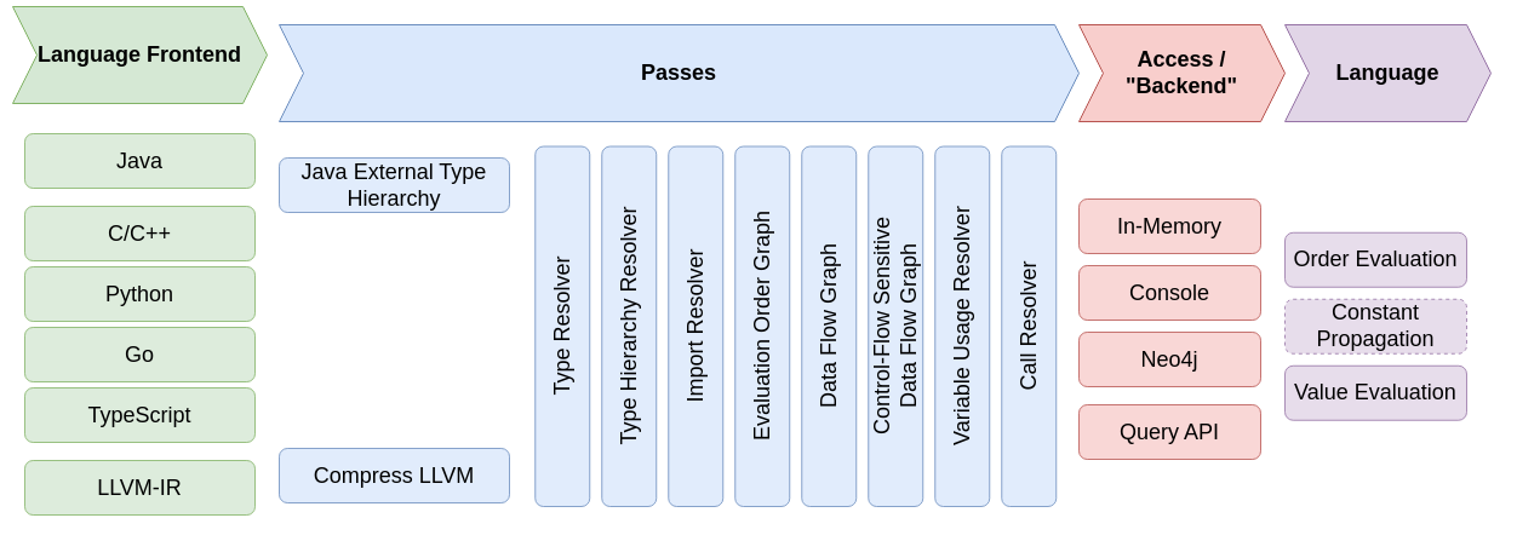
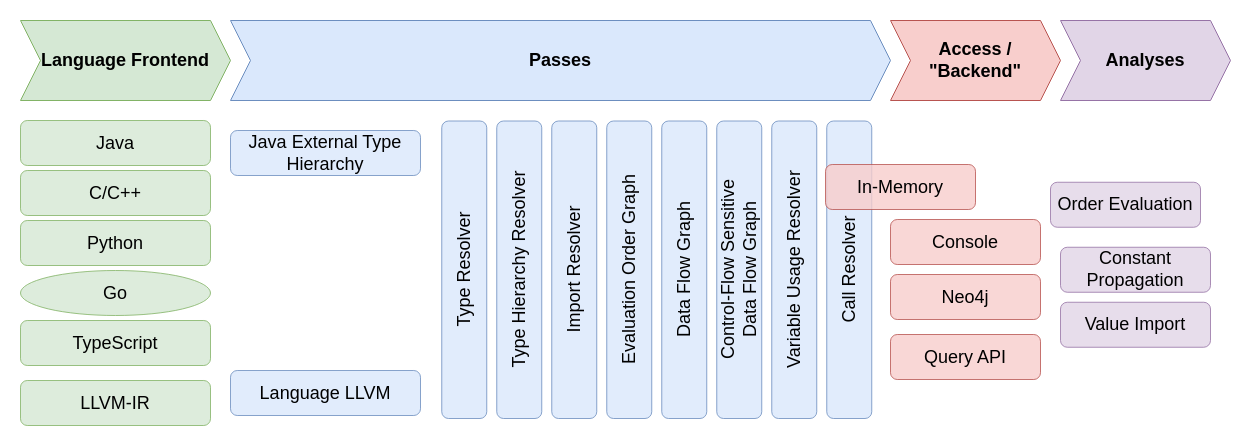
  <mxCell id="0" />
  <mxCell id="1" parent="0" />
- <mxCell id="2" value="&lt;font style=&quot;font-size: 18px;&quot;&gt;&lt;b&gt;Language Frontend&lt;/b&gt;&lt;/font&gt;" style="shape=step;perimeter=stepPerimeter;whiteSpace=wrap;html=1;fixedSize=1;fillColor=#d5e8d4;strokeColor=#82b366;" vertex="1" parent="1"><mxGeometry x="10" y="5" width="210" height="80" as="geometry" /></mxCell>
+ <mxCell id="2" value="&lt;font style=&quot;font-size: 18px;&quot;&gt;&lt;b&gt;Language Frontend&lt;/b&gt;&lt;/font&gt;" style="shape=step;perimeter=stepPerimeter;whiteSpace=wrap;html=1;fixedSize=1;fillColor=#d5e8d4;strokeColor=#82b366;" vertex="1" parent="1"><mxGeometry x="20" y="20" width="210" height="80" as="geometry" /></mxCell>
  <mxCell id="3" value="&lt;font style=&quot;font-size: 18px;&quot;&gt;&lt;b&gt;Passes&lt;/b&gt;&lt;/font&gt;" style="shape=step;perimeter=stepPerimeter;whiteSpace=wrap;html=1;fixedSize=1;fillColor=#dae8fc;strokeColor=#6c8ebf;" vertex="1" parent="1"><mxGeometry x="230" y="20" width="660" height="80" as="geometry" /></mxCell>
- <mxCell id="4" value="Java" style="rounded=1;whiteSpace=wrap;html=1;fontSize=18;fillColor=#d5e8d4;strokeColor=#82b366;opacity=80;" vertex="1" parent="1"><mxGeometry x="20" y="110" width="190" height="45" as="geometry" /></mxCell>
+ <mxCell id="4" value="Java" style="rounded=1;whiteSpace=wrap;html=1;fontSize=18;fillColor=#d5e8d4;strokeColor=#82b366;opacity=80;" vertex="1" parent="1"><mxGeometry x="20" y="120" width="190" height="45" as="geometry" /></mxCell>
  <mxCell id="5" value="&lt;div&gt;C/C++&lt;/div&gt;" style="rounded=1;whiteSpace=wrap;html=1;fontSize=18;fillColor=#d5e8d4;strokeColor=#82b366;opacity=80;" vertex="1" parent="1"><mxGeometry x="20" y="170" width="190" height="45" as="geometry" /></mxCell>
  <mxCell id="6" value="Python" style="rounded=1;whiteSpace=wrap;html=1;fontSize=18;fillColor=#d5e8d4;strokeColor=#82b366;opacity=80;" vertex="1" parent="1"><mxGeometry x="20" y="220" width="190" height="45" as="geometry" /></mxCell>
- <mxCell id="7" value="Go" style="rounded=1;whiteSpace=wrap;html=1;fontSize=18;fillColor=#d5e8d4;strokeColor=#82b366;opacity=80;" vertex="1" parent="1"><mxGeometry x="20" y="270" width="190" height="45" as="geometry" /></mxCell>
+ <mxCell id="7" value="Go" style="ellipse;whiteSpace=wrap;html=1;fontSize=18;fillColor=#d5e8d4;strokeColor=#82b366;opacity=80;" vertex="1" parent="1"><mxGeometry x="20" y="270" width="190" height="45" as="geometry" /></mxCell>
  <mxCell id="8" value="TypeScript" style="rounded=1;whiteSpace=wrap;html=1;fontSize=18;fillColor=#d5e8d4;strokeColor=#82b366;opacity=80;" vertex="1" parent="1"><mxGeometry x="20" y="320" width="190" height="45" as="geometry" /></mxCell>
  <mxCell id="9" value="LLVM-IR" style="rounded=1;whiteSpace=wrap;html=1;fontSize=18;fillColor=#d5e8d4;strokeColor=#82b366;opacity=80;" vertex="1" parent="1"><mxGeometry x="20" y="380" width="190" height="45" as="geometry" /></mxCell>
  <mxCell id="10" value="Java External Type Hierarchy" style="rounded=1;whiteSpace=wrap;html=1;fontSize=18;fillColor=#dae8fc;strokeColor=#6c8ebf;opacity=80;" vertex="1" parent="1"><mxGeometry x="230" y="130" width="190" height="45" as="geometry" /></mxCell>
- <mxCell id="11" value="Compress LLVM" style="rounded=1;whiteSpace=wrap;html=1;fontSize=18;fillColor=#dae8fc;strokeColor=#6c8ebf;opacity=80;" vertex="1" parent="1"><mxGeometry x="230" y="370" width="190" height="45" as="geometry" /></mxCell>
+ <mxCell id="11" value="Language LLVM" style="rounded=1;whiteSpace=wrap;html=1;fontSize=18;fillColor=#dae8fc;strokeColor=#6c8ebf;opacity=80;" vertex="1" parent="1"><mxGeometry x="230" y="370" width="190" height="45" as="geometry" /></mxCell>
  <mxCell id="12" value="&lt;div&gt;Type Resolver&lt;/div&gt;" style="rounded=1;whiteSpace=wrap;html=1;fontSize=18;rotation=-90;fillColor=#dae8fc;strokeColor=#6c8ebf;opacity=80;" vertex="1" parent="1"><mxGeometry x="315" y="246.75" width="297.5" height="45" as="geometry" /></mxCell>
  <mxCell id="13" value="&lt;div&gt;Type Hierarchy Resolver&lt;/div&gt;" style="rounded=1;whiteSpace=wrap;html=1;fontSize=18;rotation=-90;fillColor=#dae8fc;strokeColor=#6c8ebf;opacity=80;" vertex="1" parent="1"><mxGeometry x="370" y="246.75" width="297.5" height="45" as="geometry" /></mxCell>
  <mxCell id="14" value="Import Resolver" style="rounded=1;whiteSpace=wrap;html=1;fontSize=18;rotation=-90;fillColor=#dae8fc;strokeColor=#6c8ebf;opacity=80;" vertex="1" parent="1"><mxGeometry x="425" y="246.75" width="297.5" height="45" as="geometry" /></mxCell>
  <mxCell id="15" value="&lt;div&gt;Evaluation Order Graph&lt;/div&gt;" style="rounded=1;whiteSpace=wrap;html=1;fontSize=18;rotation=-90;fillColor=#dae8fc;strokeColor=#6c8ebf;opacity=80;" vertex="1" parent="1"><mxGeometry x="480" y="246.75" width="297.5" height="45" as="geometry" /></mxCell>
  <mxCell id="16" value="&lt;div&gt;Data Flow Graph&lt;/div&gt;" style="rounded=1;whiteSpace=wrap;html=1;fontSize=18;rotation=-90;fillColor=#dae8fc;strokeColor=#6c8ebf;opacity=80;" vertex="1" parent="1"><mxGeometry x="535" y="246.75" width="297.5" height="45" as="geometry" /></mxCell>
  <mxCell id="17" value="&lt;div&gt;Control-Flow Sensitive &lt;br&gt;&lt;/div&gt;&lt;div&gt;Data Flow Graph&lt;/div&gt;" style="rounded=1;whiteSpace=wrap;html=1;fontSize=18;rotation=-90;fillColor=#dae8fc;strokeColor=#6c8ebf;opacity=80;" vertex="1" parent="1"><mxGeometry x="590" y="246.75" width="297.5" height="45" as="geometry" /></mxCell>
  <mxCell id="18" value="&lt;div&gt;Variable Usage Resolver&lt;/div&gt;" style="rounded=1;whiteSpace=wrap;html=1;fontSize=18;rotation=-90;fillColor=#dae8fc;strokeColor=#6c8ebf;opacity=80;" vertex="1" parent="1"><mxGeometry x="645" y="246.75" width="297.5" height="45" as="geometry" /></mxCell>
  <mxCell id="19" value="&lt;div&gt;Call Resolver&lt;br&gt;&lt;/div&gt;" style="rounded=1;whiteSpace=wrap;html=1;fontSize=18;rotation=-90;fillColor=#dae8fc;strokeColor=#6c8ebf;opacity=80;" vertex="1" parent="1"><mxGeometry x="700" y="246.75" width="297.5" height="45" as="geometry" /></mxCell>
  <mxCell id="20" value="&lt;b&gt;&lt;font style=&quot;font-size: 18px;&quot;&gt;Access / &quot;Backend&quot;&lt;br&gt;&lt;/font&gt;&lt;/b&gt;" style="shape=step;perimeter=stepPerimeter;whiteSpace=wrap;html=1;fixedSize=1;fillColor=#f8cecc;strokeColor=#b85450;" vertex="1" parent="1"><mxGeometry x="890" y="20" width="170" height="80" as="geometry" /></mxCell>
- <mxCell id="21" value="In-Memory" style="rounded=1;whiteSpace=wrap;html=1;fontSize=18;fillColor=#f8cecc;strokeColor=#b85450;opacity=80;" vertex="1" parent="1"><mxGeometry x="890" y="164" width="150" height="45" as="geometry" /></mxCell>
+ <mxCell id="21" value="In-Memory" style="rounded=1;whiteSpace=wrap;html=1;fontSize=18;fillColor=#f8cecc;strokeColor=#b85450;opacity=80;" vertex="1" parent="1"><mxGeometry x="825" y="164" width="150" height="45" as="geometry" /></mxCell>
  <mxCell id="22" value="Console" style="rounded=1;whiteSpace=wrap;html=1;fontSize=18;fillColor=#f8cecc;strokeColor=#b85450;opacity=80;" vertex="1" parent="1"><mxGeometry x="890" y="219" width="150" height="45" as="geometry" /></mxCell>
  <mxCell id="23" value="Neo4j" style="rounded=1;whiteSpace=wrap;html=1;fontSize=18;fillColor=#f8cecc;strokeColor=#b85450;opacity=80;" vertex="1" parent="1"><mxGeometry x="890" y="274" width="150" height="45" as="geometry" /></mxCell>
  <mxCell id="24" value="Query API" style="rounded=1;whiteSpace=wrap;html=1;fontSize=18;fillColor=#f8cecc;strokeColor=#b85450;opacity=80;" vertex="1" parent="1"><mxGeometry x="890" y="334" width="150" height="45" as="geometry" /></mxCell>
- <mxCell id="25" value="&lt;b&gt;&lt;font style=&quot;font-size: 18px;&quot;&gt;Language&lt;/font&gt;&lt;/b&gt;" style="shape=step;perimeter=stepPerimeter;whiteSpace=wrap;html=1;fixedSize=1;fillColor=#e1d5e7;strokeColor=#9673a6;" vertex="1" parent="1"><mxGeometry x="1060" y="20" width="170" height="80" as="geometry" /></mxCell>
- <mxCell id="26" value="Order Evaluation" style="rounded=1;whiteSpace=wrap;html=1;fontSize=18;fillColor=#e1d5e7;strokeColor=#9673a6;opacity=80;" vertex="1" parent="1"><mxGeometry x="1060" y="191.75" width="150" height="45" as="geometry" /></mxCell>
- <mxCell id="27" value="Value Evaluation" style="rounded=1;whiteSpace=wrap;html=1;fontSize=18;fillColor=#e1d5e7;strokeColor=#9673a6;opacity=80;" vertex="1" parent="1"><mxGeometry x="1060" y="301.75" width="150" height="45" as="geometry" /></mxCell>
- <mxCell id="28" value="Constant Propagation" style="rounded=1;whiteSpace=wrap;html=1;fontSize=18;fillColor=#e1d5e7;strokeColor=#9673a6;opacity=80;dashed=1;" vertex="1" parent="1"><mxGeometry x="1060" y="246.75" width="150" height="45" as="geometry" /></mxCell>
+ <mxCell id="25" value="&lt;b&gt;&lt;font style=&quot;font-size: 18px;&quot;&gt;Analyses&lt;/font&gt;&lt;/b&gt;" style="shape=step;perimeter=stepPerimeter;whiteSpace=wrap;html=1;fixedSize=1;fillColor=#e1d5e7;strokeColor=#9673a6;" vertex="1" parent="1"><mxGeometry x="1060" y="20" width="170" height="80" as="geometry" /></mxCell>
+ <mxCell id="26" value="Order Evaluation" style="rounded=1;whiteSpace=wrap;html=1;fontSize=18;fillColor=#e1d5e7;strokeColor=#9673a6;opacity=80;" vertex="1" parent="1"><mxGeometry x="1050" y="181.75" width="150" height="45" as="geometry" /></mxCell>
+ <mxCell id="27" value="Value Import" style="rounded=1;whiteSpace=wrap;html=1;fontSize=18;fillColor=#e1d5e7;strokeColor=#9673a6;opacity=80;" vertex="1" parent="1"><mxGeometry x="1060" y="301.75" width="150" height="45" as="geometry" /></mxCell>
+ <mxCell id="28" value="Constant Propagation" style="rounded=1;whiteSpace=wrap;html=1;fontSize=18;fillColor=#e1d5e7;strokeColor=#9673a6;opacity=80;" vertex="1" parent="1"><mxGeometry x="1060" y="246.75" width="150" height="45" as="geometry" /></mxCell>
